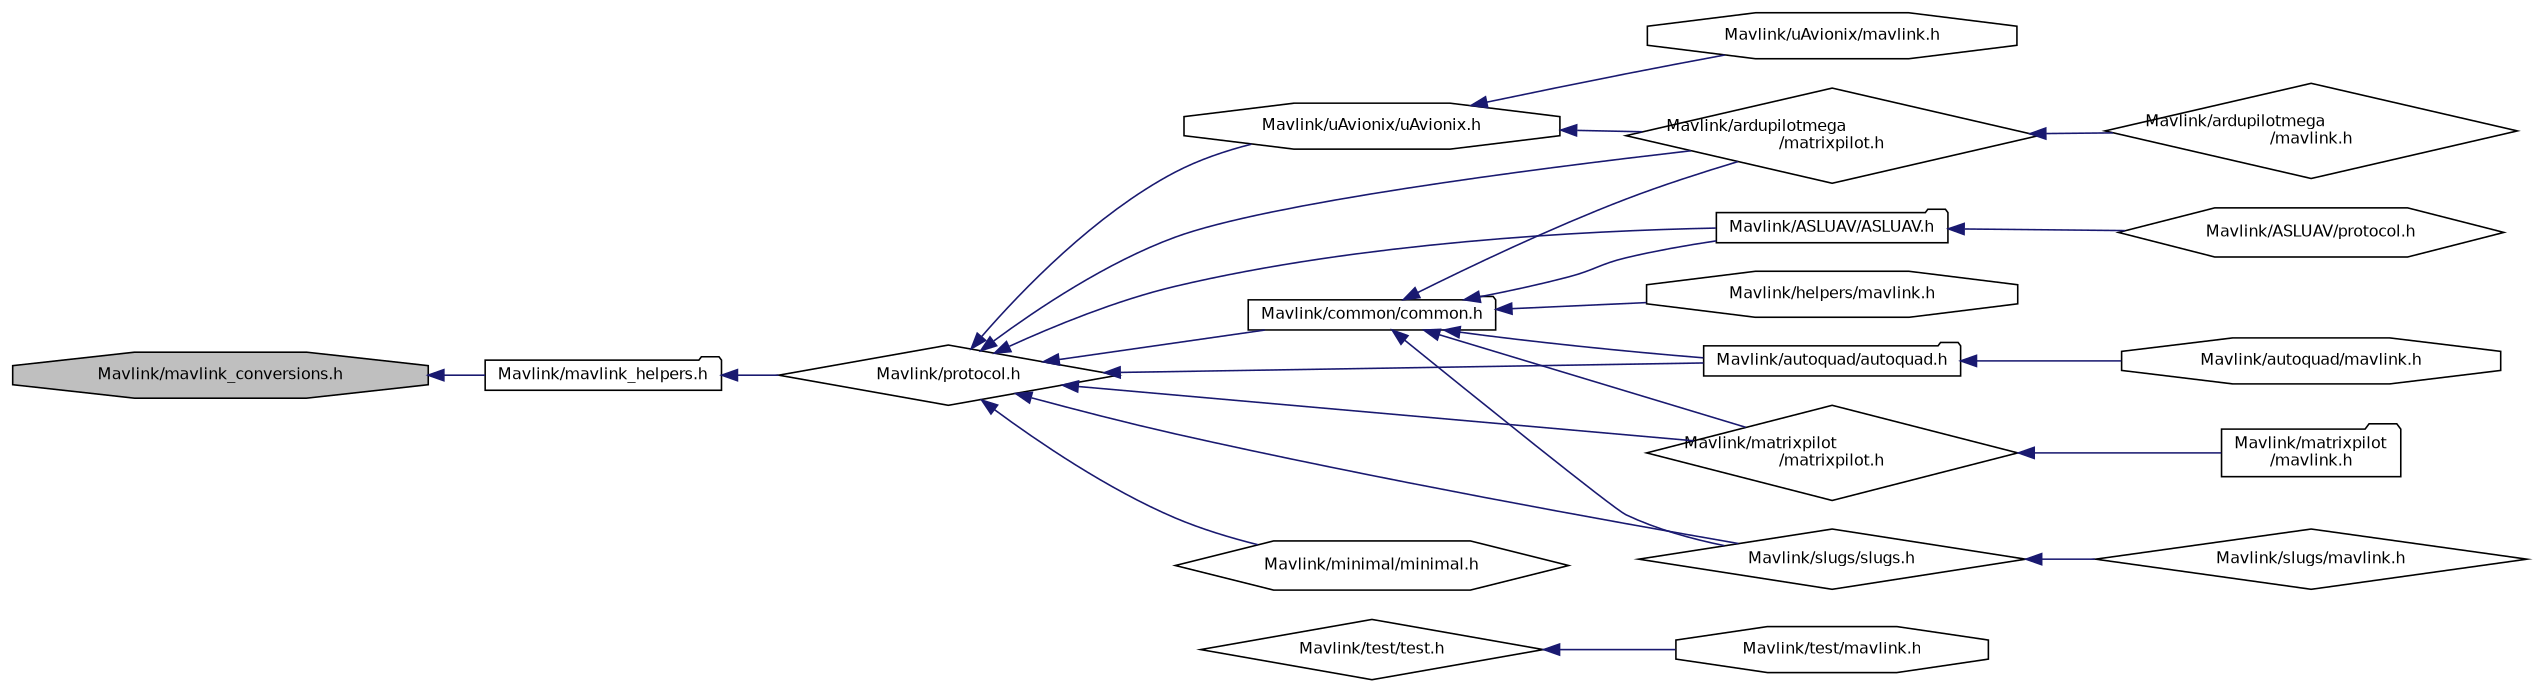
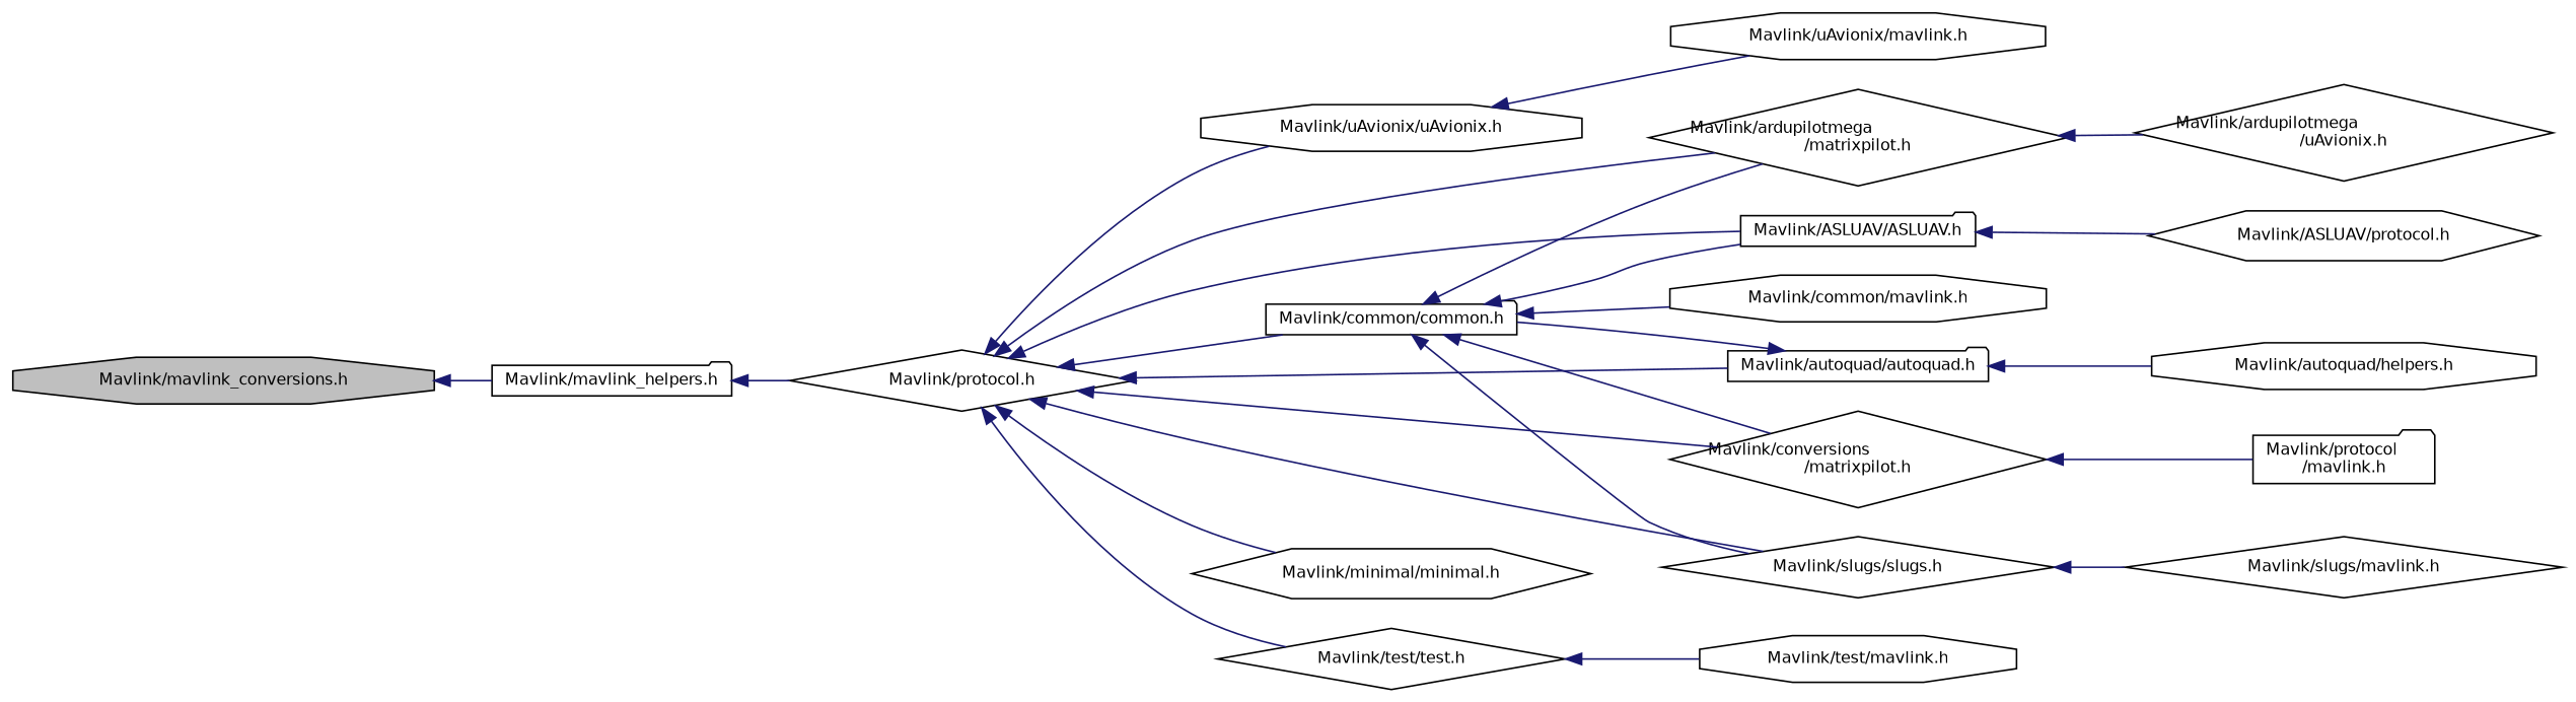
  digraph {
    rankdir=LR
    node [color=black fillcolor=white fontname=Helvetica fontsize=10 shape=diamond style=filled]
    edge [color=midnightblue dir=back fontname=Helvetica fontsize=10 labelfontname=Helvetica labelfontsize=10 style=solid]
    n1 [fillcolor=grey75 fontcolor=black height=0.2 label="Mavlink/mavlink_conversions.h" shape=octagon width=0.4]
    n2 [height=0.2 label="Mavlink/mavlink_helpers.h" shape=folder width=0.4]
    n3 [height=0.2 label="Mavlink/protocol.h" width=0.4]
    n4 [height=0.2 label="Mavlink/ardupilotmega\l/matrixpilot.h" width=0.4]
    n5 [height=0.2 label="Mavlink/common/common.h" shape=folder width=0.4]
    n6 [height=0.2 label="Mavlink/ASLUAV/ASLUAV.h" shape=folder width=0.4]
    n7 [height=0.2 label="Mavlink/autoquad/autoquad.h" shape=folder width=0.4]
-   n8 [height=0.2 label="Mavlink/matrixpilot\l/matrixpilot.h" width=0.4]
+   n8 [height=0.2 label="Mavlink/conversions\l/matrixpilot.h" width=0.4]
    n9 [height=0.2 label="Mavlink/slugs/slugs.h" width=0.4]
    n10 [height=0.2 label="Mavlink/uAvionix/uAvionix.h" shape=octagon width=0.4]
    n11 [height=0.2 label="Mavlink/minimal/minimal.h" shape=hexagon width=0.4]
    n12 [height=0.2 label="Mavlink/test/test.h" width=0.4]
-   n13 [height=0.2 label="Mavlink/ardupilotmega\l/mavlink.h" width=0.4]
-   n14 [height=0.2 label="Mavlink/helpers/mavlink.h" shape=octagon width=0.4]
+   n13 [height=0.2 label="Mavlink/ardupilotmega\l/uAvionix.h" width=0.4]
+   n14 [height=0.2 label="Mavlink/common/mavlink.h" shape=octagon width=0.4]
    n15 [height=0.2 label="Mavlink/ASLUAV/protocol.h" shape=hexagon width=0.4]
-   n16 [height=0.2 label="Mavlink/autoquad/mavlink.h" shape=octagon width=0.4]
-   n17 [height=0.2 label="Mavlink/matrixpilot\l/mavlink.h" shape=folder width=0.4]
+   n16 [height=0.2 label="Mavlink/autoquad/helpers.h" shape=octagon width=0.4]
+   n17 [height=0.2 label="Mavlink/protocol\l/mavlink.h" shape=folder width=0.4]
    n18 [height=0.2 label="Mavlink/slugs/mavlink.h" width=0.4]
    n19 [height=0.2 label="Mavlink/uAvionix/mavlink.h" shape=octagon width=0.4]
    n20 [height=0.2 label="Mavlink/test/mavlink.h" shape=octagon width=0.4]
    n1 -> n2
    n2 -> n3
    n3 -> n4
    n3 -> n5
    n3 -> n6
    n3 -> n7
    n3 -> n8
    n3 -> n9
    n3 -> n10
    n3 -> n11
+   n3 -> n12
    n4 -> n13
    n5 -> n4
    n5 -> n6
-   n5 -> n7
+   n7 -> n5
    n5 -> n8
    n5 -> n9
    n5 -> n14
    n6 -> n15
    n7 -> n16
    n8 -> n17
    n9 -> n18
-   n10 -> n4
    n10 -> n19
    n12 -> n20
  }
